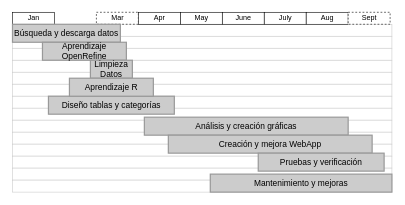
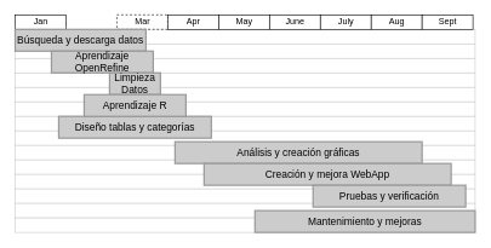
  <mxCell id="0" style=";html=1;" />
  <mxCell id="1" style=";html=1;" parent="0" />
  <mxCell id="2" value="" style="align=left;strokeColor=#CCCCCC;html=1;" parent="1" vertex="1"><mxGeometry x="20" y="40" width="633" height="20" as="geometry" /></mxCell>
  <mxCell id="3" value="Jan" style="strokeWidth=1;fontStyle=0;html=1;" parent="1" vertex="1"><mxGeometry x="20" y="20" width="70" height="20" as="geometry" /></mxCell>
  <mxCell id="4" value="Mar" style="strokeWidth=1;fontStyle=0;html=1;dashed=1;" parent="1" vertex="1"><mxGeometry x="160" y="20" width="70" height="20" as="geometry" /></mxCell>
  <mxCell id="5" value="Apr" style="strokeWidth=1;fontStyle=0;html=1;" parent="1" vertex="1"><mxGeometry x="230" y="20" width="70" height="20" as="geometry" /></mxCell>
  <mxCell id="6" value="May" style="strokeWidth=1;fontStyle=0;html=1;" parent="1" vertex="1"><mxGeometry x="300" y="20" width="70" height="20" as="geometry" /></mxCell>
  <mxCell id="7" value="June" style="strokeWidth=1;fontStyle=0;html=1;" parent="1" vertex="1"><mxGeometry x="370" y="20" width="70" height="20" as="geometry" /></mxCell>
  <mxCell id="8" value="July" style="strokeWidth=1;fontStyle=0;html=1;" parent="1" vertex="1"><mxGeometry x="440" y="20" width="70" height="20" as="geometry" /></mxCell>
  <mxCell id="9" value="Aug" style="strokeWidth=1;fontStyle=0;html=1;" parent="1" vertex="1"><mxGeometry x="510" y="20" width="70" height="20" as="geometry" /></mxCell>
- <mxCell id="10" value="Sept" style="strokeWidth=1;fontStyle=0;html=1;dashed=1;" parent="1" vertex="1"><mxGeometry x="580" y="20" width="70" height="20" as="geometry" /></mxCell>
+ <mxCell id="10" value="Sept" style="strokeWidth=1;fontStyle=0;html=1;" parent="1" vertex="1"><mxGeometry x="580" y="20" width="70" height="20" as="geometry" /></mxCell>
  <mxCell id="11" value="" style="align=left;strokeColor=#CCCCCC;html=1;" parent="1" vertex="1"><mxGeometry x="20" y="60" width="633" height="20" as="geometry" /></mxCell>
  <mxCell id="12" value="" style="align=left;strokeColor=#CCCCCC;html=1;" parent="1" vertex="1"><mxGeometry x="20" y="80" width="633" height="20" as="geometry" /></mxCell>
  <mxCell id="13" value="" style="align=left;strokeColor=#CCCCCC;html=1;" parent="1" vertex="1"><mxGeometry x="20" y="100" width="633" height="20" as="geometry" /></mxCell>
  <mxCell id="14" value="" style="align=left;strokeColor=#CCCCCC;html=1;" parent="1" vertex="1"><mxGeometry x="20" y="120" width="633" height="20" as="geometry" /></mxCell>
  <mxCell id="15" value="" style="align=left;strokeColor=#CCCCCC;html=1;" parent="1" vertex="1"><mxGeometry x="20" y="140" width="633" height="20" as="geometry" /></mxCell>
  <mxCell id="16" value="" style="align=left;strokeColor=#CCCCCC;html=1;" parent="1" vertex="1"><mxGeometry x="20" y="160" width="633" height="20" as="geometry" /></mxCell>
  <mxCell id="17" value="" style="align=left;strokeColor=#CCCCCC;html=1;" parent="1" vertex="1"><mxGeometry x="20" y="180" width="633" height="20" as="geometry" /></mxCell>
  <mxCell id="18" value="Búsqueda y descarga datos" style="whiteSpace=wrap;html=1;strokeWidth=2;fillColor=light-dark(#CCCCCC,#FF6666);gradientColor=none;fontSize=14;align=center;strokeColor=#999999;" parent="1" vertex="1"><mxGeometry x="20" y="40" width="180" height="30" as="geometry" /></mxCell>
  <mxCell id="19" value="Aprendizaje OpenRefine" style="whiteSpace=wrap;html=1;strokeWidth=2;fillColor=light-dark(#CCCCCC,#FF6666);gradientColor=none;fontSize=14;align=center;strokeColor=#999999;" parent="1" vertex="1"><mxGeometry x="70" y="70" width="140" height="30" as="geometry" /></mxCell>
  <mxCell id="20" value="Limpieza&lt;div&gt;Datos&lt;/div&gt;" style="whiteSpace=wrap;html=1;strokeWidth=2;fillColor=light-dark(#CCCCCC,#FF6666);gradientColor=none;fontSize=14;align=center;strokeColor=#999999;" parent="1" vertex="1"><mxGeometry x="150" y="100" width="70" height="30" as="geometry" /></mxCell>
  <mxCell id="21" value="Diseño tablas y categorías" style="whiteSpace=wrap;html=1;strokeWidth=2;fillColor=light-dark(#CCCCCC,#9933FF);gradientColor=none;fontSize=14;align=center;strokeColor=light-dark(#999999,#9933FF);" parent="1" vertex="1"><mxGeometry x="80" y="160" width="210" height="30" as="geometry" /></mxCell>
  <mxCell id="22" value="Aprendizaje R" style="whiteSpace=wrap;html=1;strokeWidth=2;fillColor=light-dark(#CCCCCC,#FF6666);gradientColor=none;fontSize=14;align=center;strokeColor=#999999;" vertex="1" parent="1"><mxGeometry x="115" y="130" width="140" height="30" as="geometry" /></mxCell>
  <mxCell id="23" value="" style="align=left;strokeColor=#CCCCCC;html=1;" vertex="1" parent="1"><mxGeometry x="20" y="200" width="633" height="20" as="geometry" /></mxCell>
  <mxCell id="24" value="" style="align=left;strokeColor=#CCCCCC;html=1;" vertex="1" parent="1"><mxGeometry x="20" y="220" width="633" height="20" as="geometry" /></mxCell>
  <mxCell id="25" value="" style="align=left;strokeColor=#CCCCCC;html=1;" vertex="1" parent="1"><mxGeometry x="20" y="240" width="633" height="20" as="geometry" /></mxCell>
  <mxCell id="26" value="" style="align=left;strokeColor=#CCCCCC;html=1;" vertex="1" parent="1"><mxGeometry x="20" y="260" width="633" height="20" as="geometry" /></mxCell>
  <mxCell id="27" value="Análisis y creación gráficas" style="whiteSpace=wrap;html=1;strokeWidth=2;fillColor=light-dark(#CCCCCC,#00CC00);gradientColor=none;fontSize=14;align=center;strokeColor=#999999;" parent="1" vertex="1"><mxGeometry x="240" y="195" width="340" height="30" as="geometry" /></mxCell>
  <mxCell id="28" value="Creación y mejora WebApp" style="whiteSpace=wrap;html=1;strokeWidth=2;fillColor=light-dark(#CCCCCC,#00CC00);gradientColor=none;fontSize=14;align=center;strokeColor=#999999;" vertex="1" parent="1"><mxGeometry x="280" y="225" width="340" height="30" as="geometry" /></mxCell>
  <mxCell id="29" value="" style="align=left;strokeColor=#CCCCCC;html=1;" vertex="1" parent="1"><mxGeometry x="20" y="280" width="633" height="20" as="geometry" /></mxCell>
  <mxCell id="30" value="" style="align=left;strokeColor=#CCCCCC;html=1;" vertex="1" parent="1"><mxGeometry x="20" y="300" width="633" height="20" as="geometry" /></mxCell>
  <mxCell id="31" value="Pruebas y verificación" style="whiteSpace=wrap;html=1;strokeWidth=2;fillColor=light-dark(#CCCCCC,#9933FF);gradientColor=none;fontSize=14;align=center;strokeColor=light-dark(#999999,#9933FF);" vertex="1" parent="1"><mxGeometry x="430" y="255" width="210" height="30" as="geometry" /></mxCell>
  <mxCell id="32" value="Mantenimiento y mejoras" style="whiteSpace=wrap;html=1;strokeWidth=2;fillColor=light-dark(#CCCCCC,#9AC7BF);gradientColor=none;fontSize=14;align=center;strokeColor=light-dark(#999999,#9933FF);" vertex="1" parent="1"><mxGeometry x="350" y="290" width="303" height="30" as="geometry" /></mxCell>
